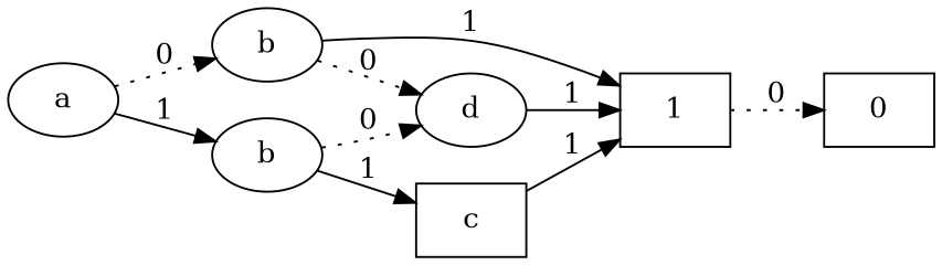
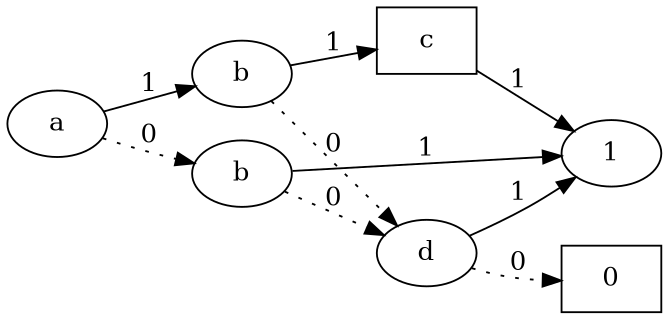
  digraph {
    rankdir=LR
    edge [style=solid]
    n1 [label=a]
    n2 [label=b]
    n3 [label=b]
    n4 [label=c shape=box]
    n5 [label=d]
-   n6 [label=1 shape=box]
+   n6 [label=1 shape=ellipse]
    n7 [label=0 shape=box]
    subgraph sub_1 {
      rank=same
      n1
    }
    subgraph sub_2 {
      rank=same
      n2
      n3
    }
    subgraph sub_3 {
      rank=same
      n4
    }
    subgraph sub_4 {
      rank=same
      n5
    }
    n1 -> n2 [label=0 style=dotted]
    n1 -> n3 [label=1]
    n2 -> n5 [label=0 style=dotted]
    n2 -> n6 [label=1]
    n3 -> n4 [label=1]
    n3 -> n5 [label=0 style=dotted]
    n4 -> n6 [label=1]
    n5 -> n6 [label=1]
-   n6 -> n7 [label=0 style=dotted]
+   n5 -> n7 [label=0 style=dotted]
  }
